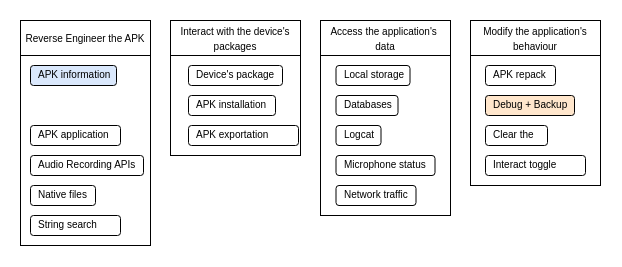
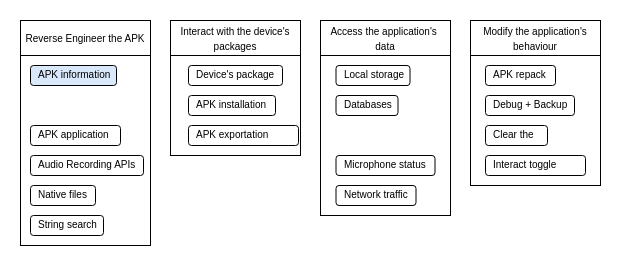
  <mxCell id="0" />
  <mxCell id="1" parent="0" />
  <mxCell id="2" value="" style="rounded=0;whiteSpace=wrap;html=1;" vertex="1" parent="1"><mxGeometry x="20" y="25" width="130" height="220" as="geometry" /></mxCell>
  <mxCell id="3" value="" style="rounded=0;whiteSpace=wrap;html=1;" vertex="1" parent="1"><mxGeometry x="320" y="25" width="130" height="190" as="geometry" /></mxCell>
  <mxCell id="4" value="" style="rounded=0;whiteSpace=wrap;html=1;" vertex="1" parent="1"><mxGeometry x="470" y="25" width="130" height="160" as="geometry" /></mxCell>
  <mxCell id="5" value="" style="rounded=0;whiteSpace=wrap;html=1;" vertex="1" parent="1"><mxGeometry x="170" y="25" width="130" height="130" as="geometry" /></mxCell>
  <mxCell id="6" value="&lt;font style=&quot;font-size: 10px&quot;&gt;Reverse Engineer the APK&lt;/font&gt;" style="rounded=0;whiteSpace=wrap;html=1;" vertex="1" parent="1"><mxGeometry x="20" y="20" width="130" height="35" as="geometry" /></mxCell>
  <mxCell id="7" value="&lt;font style=&quot;font-size: 10px&quot;&gt;Access the application's&amp;nbsp; data&lt;/font&gt;" style="rounded=0;whiteSpace=wrap;html=1;" vertex="1" parent="1"><mxGeometry x="320" y="20" width="130" height="35" as="geometry" /></mxCell>
  <mxCell id="8" value="&lt;span style=&quot;color: rgb(0, 0, 0); font-family: helvetica; font-size: 10px; font-style: normal; font-weight: 400; letter-spacing: normal; text-align: center; text-indent: 0px; text-transform: none; word-spacing: 0px; display: inline; float: none;&quot;&gt;Modify the application's behaviour&lt;/span&gt;" style="rounded=0;whiteSpace=wrap;html=1;labelBackgroundColor=none;" vertex="1" parent="1"><mxGeometry x="470" y="20" width="130" height="35" as="geometry" /></mxCell>
  <mxCell id="9" value="&lt;span style=&quot;color: rgb(0 , 0 , 0) ; font-family: &amp;#34;helvetica&amp;#34; ; font-size: 10px ; font-style: normal ; font-weight: 400 ; letter-spacing: normal ; text-align: center ; text-indent: 0px ; text-transform: none ; word-spacing: 0px ; display: inline ; float: none ; background-color: rgb(255 , 255 , 255)&quot;&gt;Interact with the device's packages&lt;/span&gt;" style="rounded=0;whiteSpace=wrap;html=1;" vertex="1" parent="1"><mxGeometry x="170" y="20" width="130" height="35" as="geometry" /></mxCell>
  <mxCell id="10" value="&lt;font style=&quot;font-size: 10px;&quot;&gt;APK information&lt;/font&gt;" style="rounded=1;whiteSpace=wrap;html=1;fontSize=10;align=left;verticalAlign=middle;spacingLeft=6;spacingBottom=2;fillColor=#dae8fc;" vertex="1" parent="1"><mxGeometry x="30" y="65" width="86" height="20" as="geometry" /></mxCell>
  <mxCell id="11" value="&lt;font style=&quot;font-size: 10px;&quot;&gt;APK application&lt;/font&gt;" style="rounded=1;whiteSpace=wrap;html=1;fontSize=10;align=left;verticalAlign=middle;spacingLeft=6;spacingBottom=2;" vertex="1" parent="1"><mxGeometry x="30" y="125" width="90" height="20" as="geometry" /></mxCell>
  <mxCell id="12" value="&lt;font style=&quot;font-size: 10px&quot;&gt;Audio Recording APIs&lt;/font&gt;" style="rounded=1;whiteSpace=wrap;html=1;fontSize=10;align=left;verticalAlign=middle;spacingLeft=6;spacingBottom=2;" vertex="1" parent="1"><mxGeometry x="30" y="155" width="113" height="20" as="geometry" /></mxCell>
  <mxCell id="13" value="&lt;font style=&quot;font-size: 10px&quot;&gt;Native files&lt;/font&gt;" style="rounded=1;whiteSpace=wrap;html=1;fontSize=10;align=left;verticalAlign=middle;spacingLeft=6;spacingBottom=2;" vertex="1" parent="1"><mxGeometry x="30" y="185" width="65" height="20" as="geometry" /></mxCell>
- <mxCell id="14" value="&lt;font style=&quot;font-size: 10px&quot;&gt;String search&lt;/font&gt;" style="rounded=1;whiteSpace=wrap;html=1;fontSize=10;align=left;verticalAlign=middle;spacingLeft=6;spacingBottom=2;" vertex="1" parent="1"><mxGeometry x="30" y="215" width="90" height="20" as="geometry" /></mxCell>
+ <mxCell id="14" value="&lt;font style=&quot;font-size: 10px&quot;&gt;String search&lt;/font&gt;" style="rounded=1;whiteSpace=wrap;html=1;fontSize=10;align=left;verticalAlign=middle;spacingLeft=6;spacingBottom=2;" vertex="1" parent="1"><mxGeometry x="30" y="215" width="73" height="20" as="geometry" /></mxCell>
  <mxCell id="15" value="&lt;font style=&quot;font-size: 10px&quot;&gt;Local storage&lt;/font&gt;" style="rounded=1;whiteSpace=wrap;html=1;fontSize=10;align=left;verticalAlign=middle;spacingLeft=6;spacingBottom=2;" vertex="1" parent="1"><mxGeometry x="335.5" y="65" width="74" height="20" as="geometry" /></mxCell>
  <mxCell id="16" value="&lt;font style=&quot;font-size: 10px&quot;&gt;Databases&lt;/font&gt;" style="rounded=1;whiteSpace=wrap;html=1;fontSize=10;align=left;verticalAlign=middle;spacingLeft=6;spacingBottom=2;" vertex="1" parent="1"><mxGeometry x="335.5" y="95" width="62" height="20" as="geometry" /></mxCell>
- <mxCell id="17" value="&lt;font style=&quot;font-size: 10px&quot;&gt;Logcat&lt;/font&gt;" style="rounded=1;whiteSpace=wrap;html=1;fontSize=10;align=left;verticalAlign=middle;spacingLeft=6;spacingBottom=2;" vertex="1" parent="1"><mxGeometry x="335.5" y="125" width="45" height="20" as="geometry" /></mxCell>
  <mxCell id="18" value="&lt;font style=&quot;font-size: 10px&quot;&gt;Microphone status&lt;/font&gt;" style="rounded=1;whiteSpace=wrap;html=1;fontSize=10;align=left;verticalAlign=middle;spacingLeft=6;spacingBottom=2;" vertex="1" parent="1"><mxGeometry x="335.5" y="155" width="99" height="20" as="geometry" /></mxCell>
  <mxCell id="19" value="&lt;font style=&quot;font-size: 10px&quot;&gt;Network traffic&lt;/font&gt;" style="rounded=1;whiteSpace=wrap;html=1;fontSize=10;align=left;verticalAlign=middle;spacingLeft=6;spacingBottom=2;" vertex="1" parent="1"><mxGeometry x="335.5" y="185" width="80" height="20" as="geometry" /></mxCell>
  <mxCell id="20" value="&lt;font style=&quot;font-size: 10px&quot;&gt;APK repack&lt;/font&gt;" style="rounded=1;whiteSpace=wrap;html=1;fontSize=10;align=left;verticalAlign=middle;spacingLeft=6;spacingBottom=2;" vertex="1" parent="1"><mxGeometry x="485" y="65" width="70" height="20" as="geometry" /></mxCell>
- <mxCell id="21" value="&lt;font style=&quot;font-size: 10px&quot;&gt;Debug + Backup&lt;/font&gt;" style="rounded=1;whiteSpace=wrap;html=1;fontSize=10;align=left;verticalAlign=middle;spacingLeft=6;spacingBottom=2;fillColor=#ffe6cc;" vertex="1" parent="1"><mxGeometry x="485" y="95" width="89" height="20" as="geometry" /></mxCell>
+ <mxCell id="21" value="&lt;font style=&quot;font-size: 10px&quot;&gt;Debug + Backup&lt;/font&gt;" style="rounded=1;whiteSpace=wrap;html=1;fontSize=10;align=left;verticalAlign=middle;spacingLeft=6;spacingBottom=2;" vertex="1" parent="1"><mxGeometry x="485" y="95" width="89" height="20" as="geometry" /></mxCell>
  <mxCell id="22" value="&lt;font style=&quot;font-size: 10px&quot;&gt;Clear the&lt;/font&gt;" style="rounded=1;whiteSpace=wrap;html=1;fontSize=10;align=left;verticalAlign=middle;spacingLeft=6;spacingBottom=2;" vertex="1" parent="1"><mxGeometry x="485" y="125" width="62" height="20" as="geometry" /></mxCell>
  <mxCell id="23" value="&lt;font style=&quot;font-size: 10px&quot;&gt;Interact toggle&lt;/font&gt;" style="rounded=1;whiteSpace=wrap;html=1;fontSize=10;align=left;verticalAlign=middle;spacingLeft=6;spacingBottom=2;" vertex="1" parent="1"><mxGeometry x="485" y="155" width="100" height="20" as="geometry" /></mxCell>
  <mxCell id="24" value="&lt;font style=&quot;font-size: 10px&quot;&gt;APK installation&lt;/font&gt;" style="rounded=1;whiteSpace=wrap;html=1;fontSize=10;align=left;verticalAlign=middle;spacingLeft=6;spacingBottom=2;" vertex="1" parent="1"><mxGeometry x="188" y="95" width="87" height="20" as="geometry" /></mxCell>
  <mxCell id="25" value="Device's package" style="rounded=1;whiteSpace=wrap;html=1;fontSize=10;align=left;verticalAlign=middle;spacingLeft=6;spacingBottom=2;" vertex="1" parent="1"><mxGeometry x="188" y="65" width="94" height="20" as="geometry" /></mxCell>
  <mxCell id="26" value="&lt;font style=&quot;font-size: 10px&quot;&gt;APK exportation&lt;/font&gt;" style="rounded=1;whiteSpace=wrap;html=1;fontSize=10;align=left;verticalAlign=middle;spacingLeft=6;spacingBottom=2;" vertex="1" parent="1"><mxGeometry x="188" y="125" width="110" height="20" as="geometry" /></mxCell>
